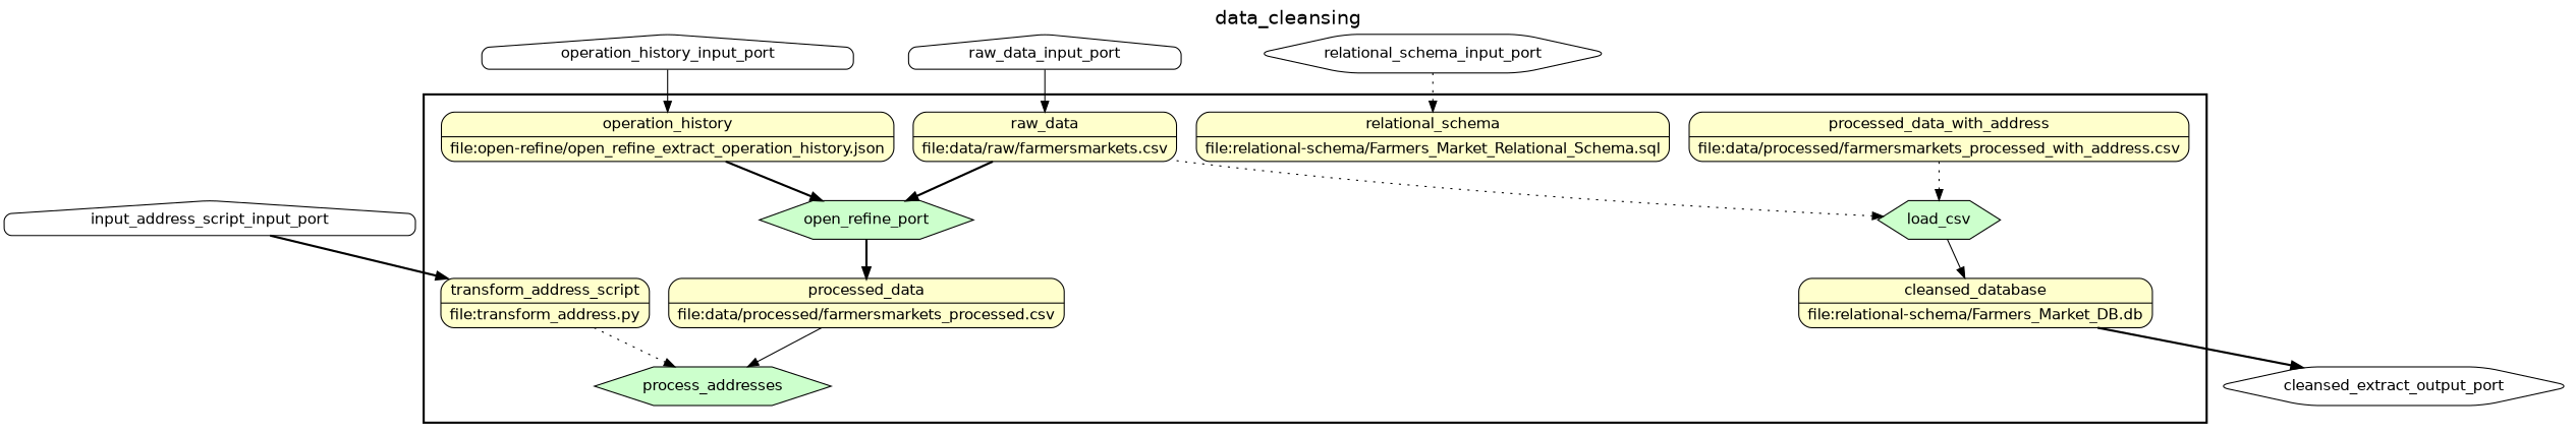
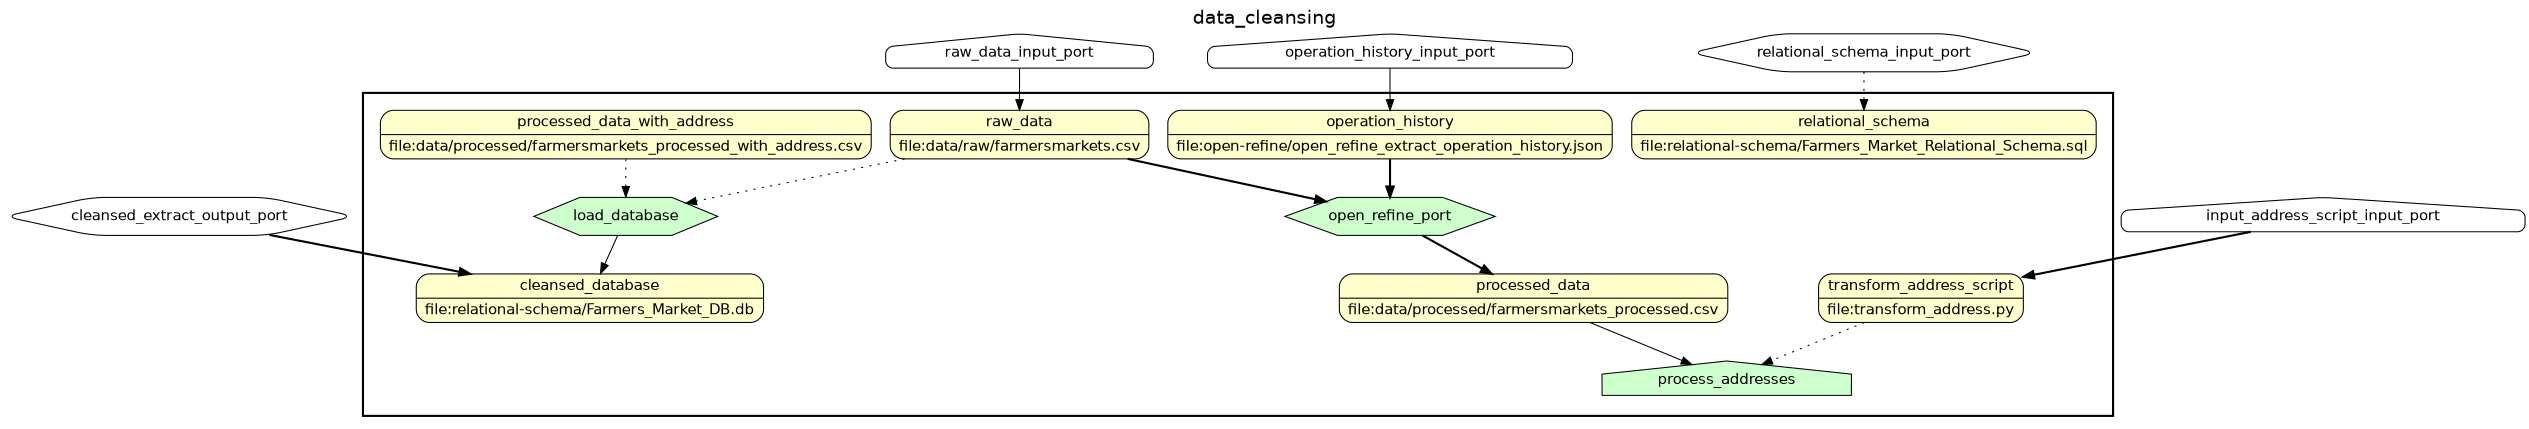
  digraph {
    fontname=Helvetica
    fontsize=18
    label=data_cleansing
    labelloc=t
    rankdir=TB
    node [fillcolor="#FFFFCC" fontname=Helvetica peripheries=1 shape=record style="rounded,filled"]
    edge [style=bold]
    n1 [fillcolor="#CCFFCC" label=open_refine_port shape=hexagon style=filled]
    n2 [label="{<f0> processed_data |<f1> file\:data/processed/farmersmarkets_processed.csv}" rankdir=LR]
-   process_addresses [fillcolor="#CCFFCC" shape=hexagon style=filled]
+   process_addresses [fillcolor="#CCFFCC" shape=house style=filled]
    n4 [label="{<f0> processed_data_with_address |<f1> file\:data/processed/farmersmarkets_processed_with_address.csv}" rankdir=LR]
-   load_database [fillcolor="#CCFFCC" shape=hexagon style=filled label=load_csv]
+   load_database [fillcolor="#CCFFCC" shape=hexagon style=filled]
    n6 [label="{<f0> cleansed_database |<f1> file\:relational-schema/Farmers_Market_DB.db}" rankdir=LR]
    n7 [label="{<f0> raw_data |<f1> file\:data/raw/farmersmarkets.csv}" rankdir=LR]
    n8 [label="{<f0> operation_history |<f1> file\:open-refine/open_refine_extract_operation_history.json}" rankdir=LR]
    n9 [label="{<f0> transform_address_script |<f1> file\:transform_address.py}" rankdir=LR]
    n10 [label="{<f0> relational_schema |<f1> file\:relational-schema/Farmers_Market_Relational_Schema.sql}" rankdir=LR]
    n11 [fillcolor="#FFFFFF" label=cleansed_extract_output_port shape=hexagon width=0.2]
    raw_data_input_port [fillcolor="#FFFFFF" shape=house width=0.2]
    operation_history_input_port [fillcolor="#FFFFFF" shape=house width=0.2]
    n14 [fillcolor="#FFFFFF" label=input_address_script_input_port shape=house width=0.2]
    relational_schema_input_port [fillcolor="#FFFFFF" shape=hexagon width=0.2]
    subgraph cluster_1 {
      color=black
      label=""
      penwidth=2
      subgraph cluster_2 {
        color=black
        label=""
        penwidth=0
        n1
        n2
        process_addresses
        n4
        load_database
        n6
        n7
        n8
        n9
        n10
      }
    }
    n1 -> n2
    n2 -> process_addresses [style=solid]
    n4 -> load_database [style=dotted]
    load_database -> n6 [style=solid]
-   n6 -> n11
+   n11 -> n6
    n7 -> n1
    n7 -> load_database [style=dotted]
    n8 -> n1
    n9 -> process_addresses [style=dotted]
    raw_data_input_port -> n7 [style=solid]
    operation_history_input_port -> n8 [style=solid]
    n14 -> n9
    relational_schema_input_port -> n10 [style=dotted]
  }
